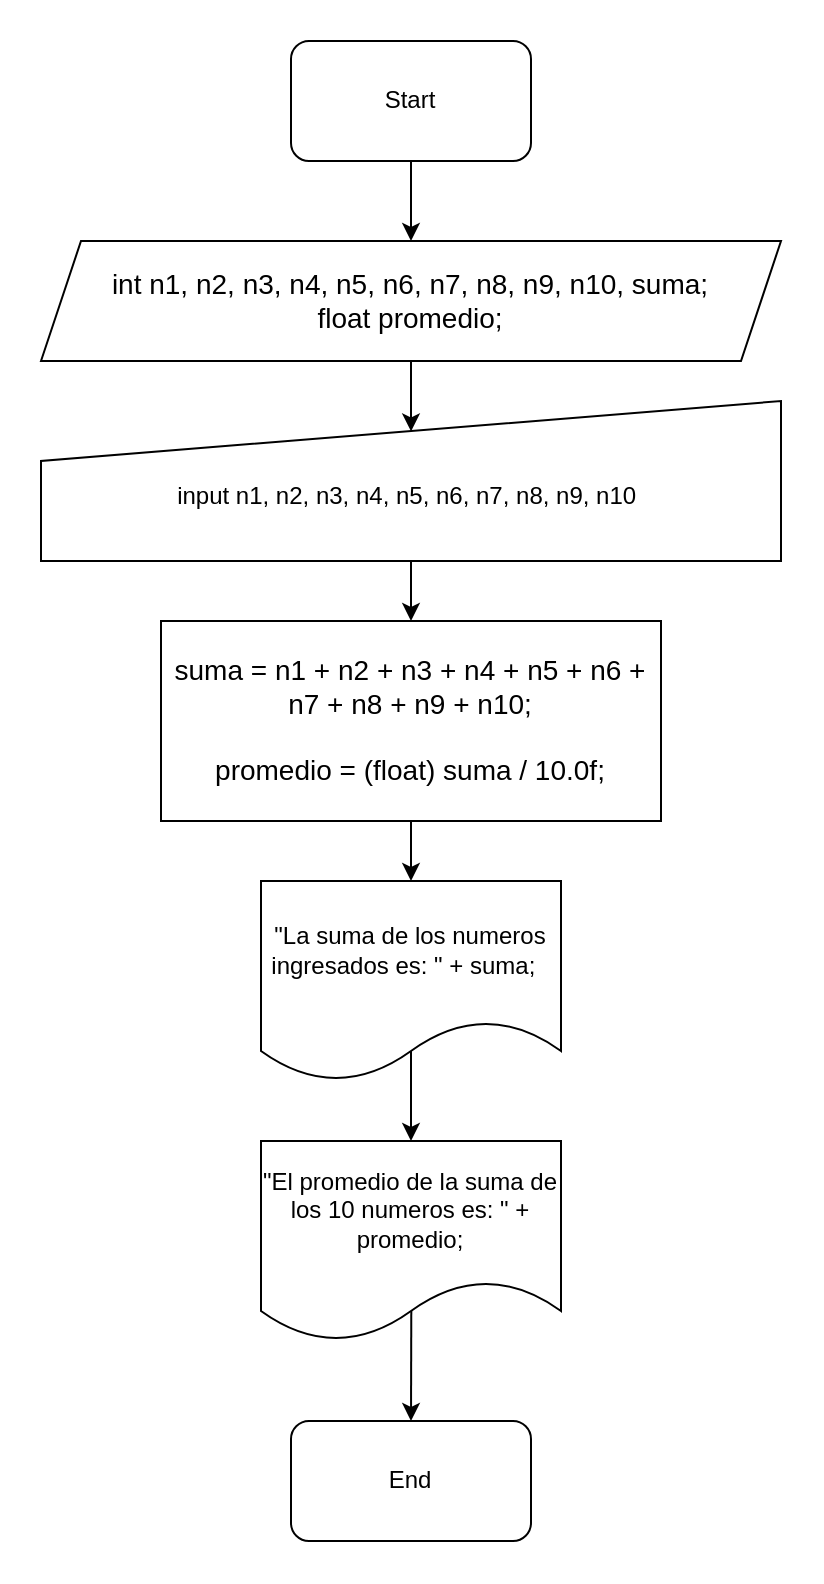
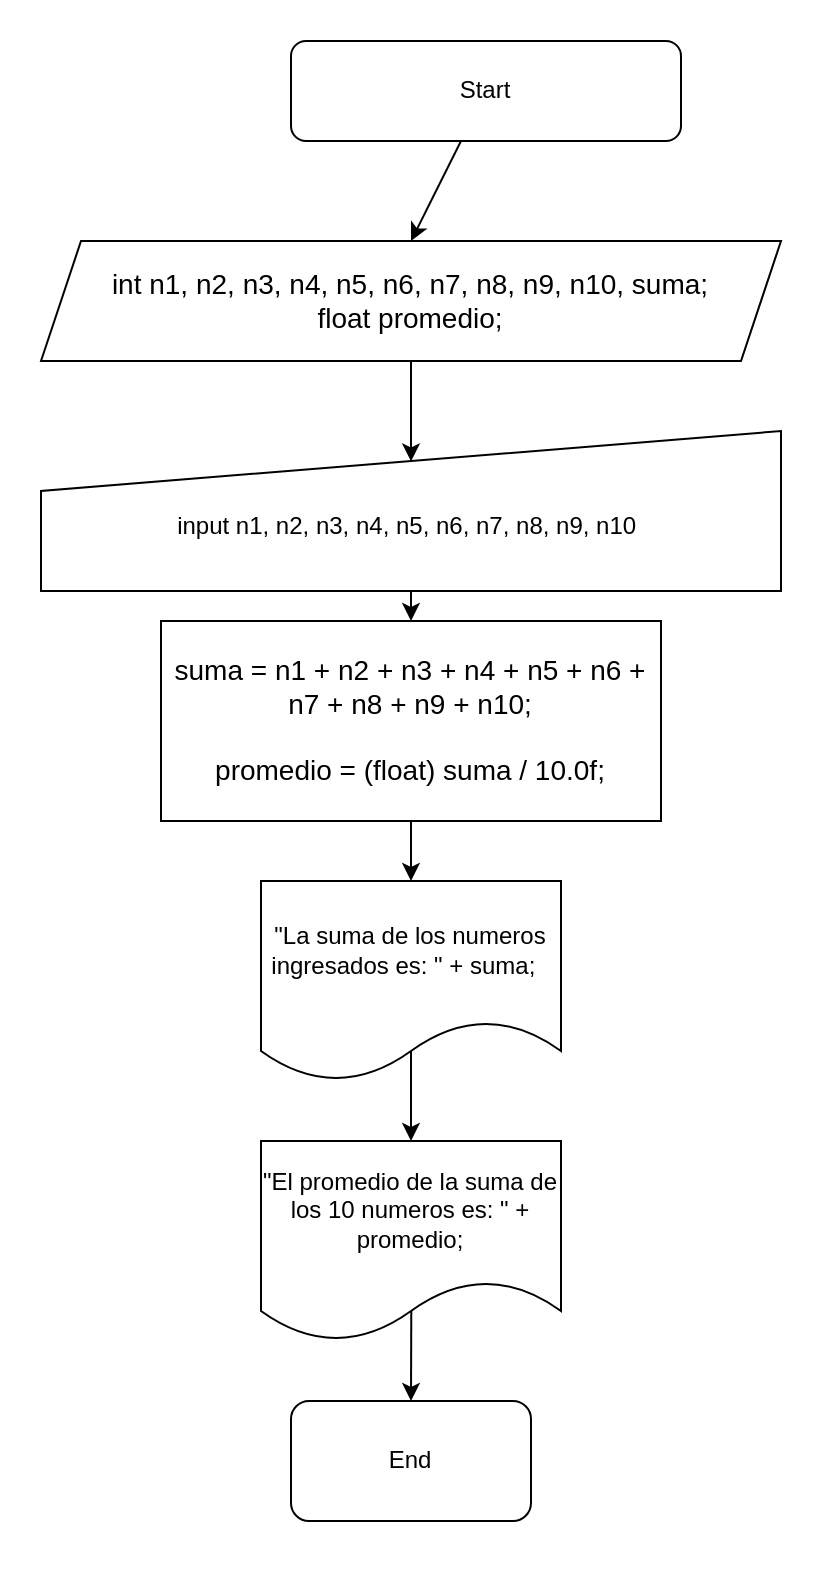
  <mxCell id="0" />
  <mxCell id="1" parent="0" />
  <mxCell id="2" style="edgeStyle=none;html=1;entryX=0.5;entryY=0;entryDx=0;entryDy=0;" parent="1" source="3" target="5" edge="1"><mxGeometry relative="1" as="geometry" /></mxCell>
- <mxCell id="3" value="Start" style="rounded=1;whiteSpace=wrap;html=1;" parent="1" vertex="1"><mxGeometry x="145" y="20" width="120" height="60" as="geometry" /></mxCell>
+ <mxCell id="3" value="Start" style="rounded=1;whiteSpace=wrap;html=1;" parent="1" vertex="1"><mxGeometry x="145" y="20" width="195" height="50" as="geometry" /></mxCell>
  <mxCell id="4" value="" style="edgeStyle=none;html=1;entryX=0.5;entryY=0.19;entryDx=0;entryDy=0;entryPerimeter=0;" parent="1" source="5" target="7" edge="1"><mxGeometry relative="1" as="geometry"><mxPoint x="205" y="210" as="targetPoint" /></mxGeometry></mxCell>
  <mxCell id="5" value="int n1, n2, n3, n4, n5, n6, n7, n8, n9, n10, suma;&lt;div&gt;float promedio;&lt;/div&gt;" style="shape=parallelogram;perimeter=parallelogramPerimeter;whiteSpace=wrap;html=1;fixedSize=1;fontSize=14;" parent="1" vertex="1"><mxGeometry x="20" y="120" width="370" height="60" as="geometry" /></mxCell>
  <mxCell id="6" value="" style="edgeStyle=none;html=1;" parent="1" source="7" edge="1"><mxGeometry relative="1" as="geometry"><mxPoint x="205" y="310" as="targetPoint" /></mxGeometry></mxCell>
- <mxCell id="7" value="&lt;div&gt;&lt;br&gt;&lt;/div&gt;input n1, n2, n3, n4, n5, n6, n7, n8, n9, n10&amp;nbsp;" style="shape=manualInput;whiteSpace=wrap;html=1;" parent="1" vertex="1"><mxGeometry x="20" y="200" width="370" height="80" as="geometry" /></mxCell>
+ <mxCell id="7" value="&lt;div&gt;&lt;br&gt;&lt;/div&gt;input n1, n2, n3, n4, n5, n6, n7, n8, n9, n10&amp;nbsp;" style="shape=manualInput;whiteSpace=wrap;html=1;" parent="1" vertex="1"><mxGeometry x="20" y="215" width="370" height="80" as="geometry" /></mxCell>
  <mxCell id="8" style="edgeStyle=none;html=1;entryX=0.5;entryY=0;entryDx=0;entryDy=0;" parent="1" source="9" target="11" edge="1"><mxGeometry relative="1" as="geometry" /></mxCell>
  <mxCell id="9" value="suma = n1 + n2 + n3 + n4 + n5 + n6 + n7 + n8 + n9 + n10;&lt;div&gt;&lt;font color=&quot;#000000&quot;&gt;&lt;br&gt;&lt;/font&gt;&lt;div&gt;promedio = (float) suma / 10.0f;&lt;/div&gt;&lt;/div&gt;" style="rounded=0;whiteSpace=wrap;html=1;fontSize=14;" parent="1" vertex="1"><mxGeometry x="80" y="310" width="250" height="100" as="geometry" /></mxCell>
  <mxCell id="10" value="" style="edgeStyle=none;html=1;" parent="1" target="13" edge="1"><mxGeometry relative="1" as="geometry"><mxPoint x="205" y="520" as="sourcePoint" /></mxGeometry></mxCell>
  <mxCell id="11" value="&quot;La suma de los numeros ingresados es: &quot; + suma;&amp;nbsp;&amp;nbsp;" style="shape=document;whiteSpace=wrap;html=1;boundedLbl=1;" parent="1" vertex="1"><mxGeometry x="130" y="440" width="150" height="100" as="geometry" /></mxCell>
  <mxCell id="12" style="edgeStyle=none;html=1;entryX=0.5;entryY=0;entryDx=0;entryDy=0;exitX=0.501;exitY=0.837;exitDx=0;exitDy=0;exitPerimeter=0;" parent="1" source="13" target="14" edge="1"><mxGeometry relative="1" as="geometry" /></mxCell>
  <mxCell id="13" value="&quot;El promedio de la suma de los 10 numeros es: &quot; + promedio;" style="shape=document;whiteSpace=wrap;html=1;boundedLbl=1;" parent="1" vertex="1"><mxGeometry x="130" y="570" width="150" height="100" as="geometry" /></mxCell>
- <mxCell id="14" value="End" style="rounded=1;whiteSpace=wrap;html=1;" parent="1" vertex="1"><mxGeometry x="145" y="710" width="120" height="60" as="geometry" /></mxCell>
+ <mxCell id="14" value="End" style="rounded=1;whiteSpace=wrap;html=1;" parent="1" vertex="1"><mxGeometry x="145" y="700" width="120" height="60" as="geometry" /></mxCell>
